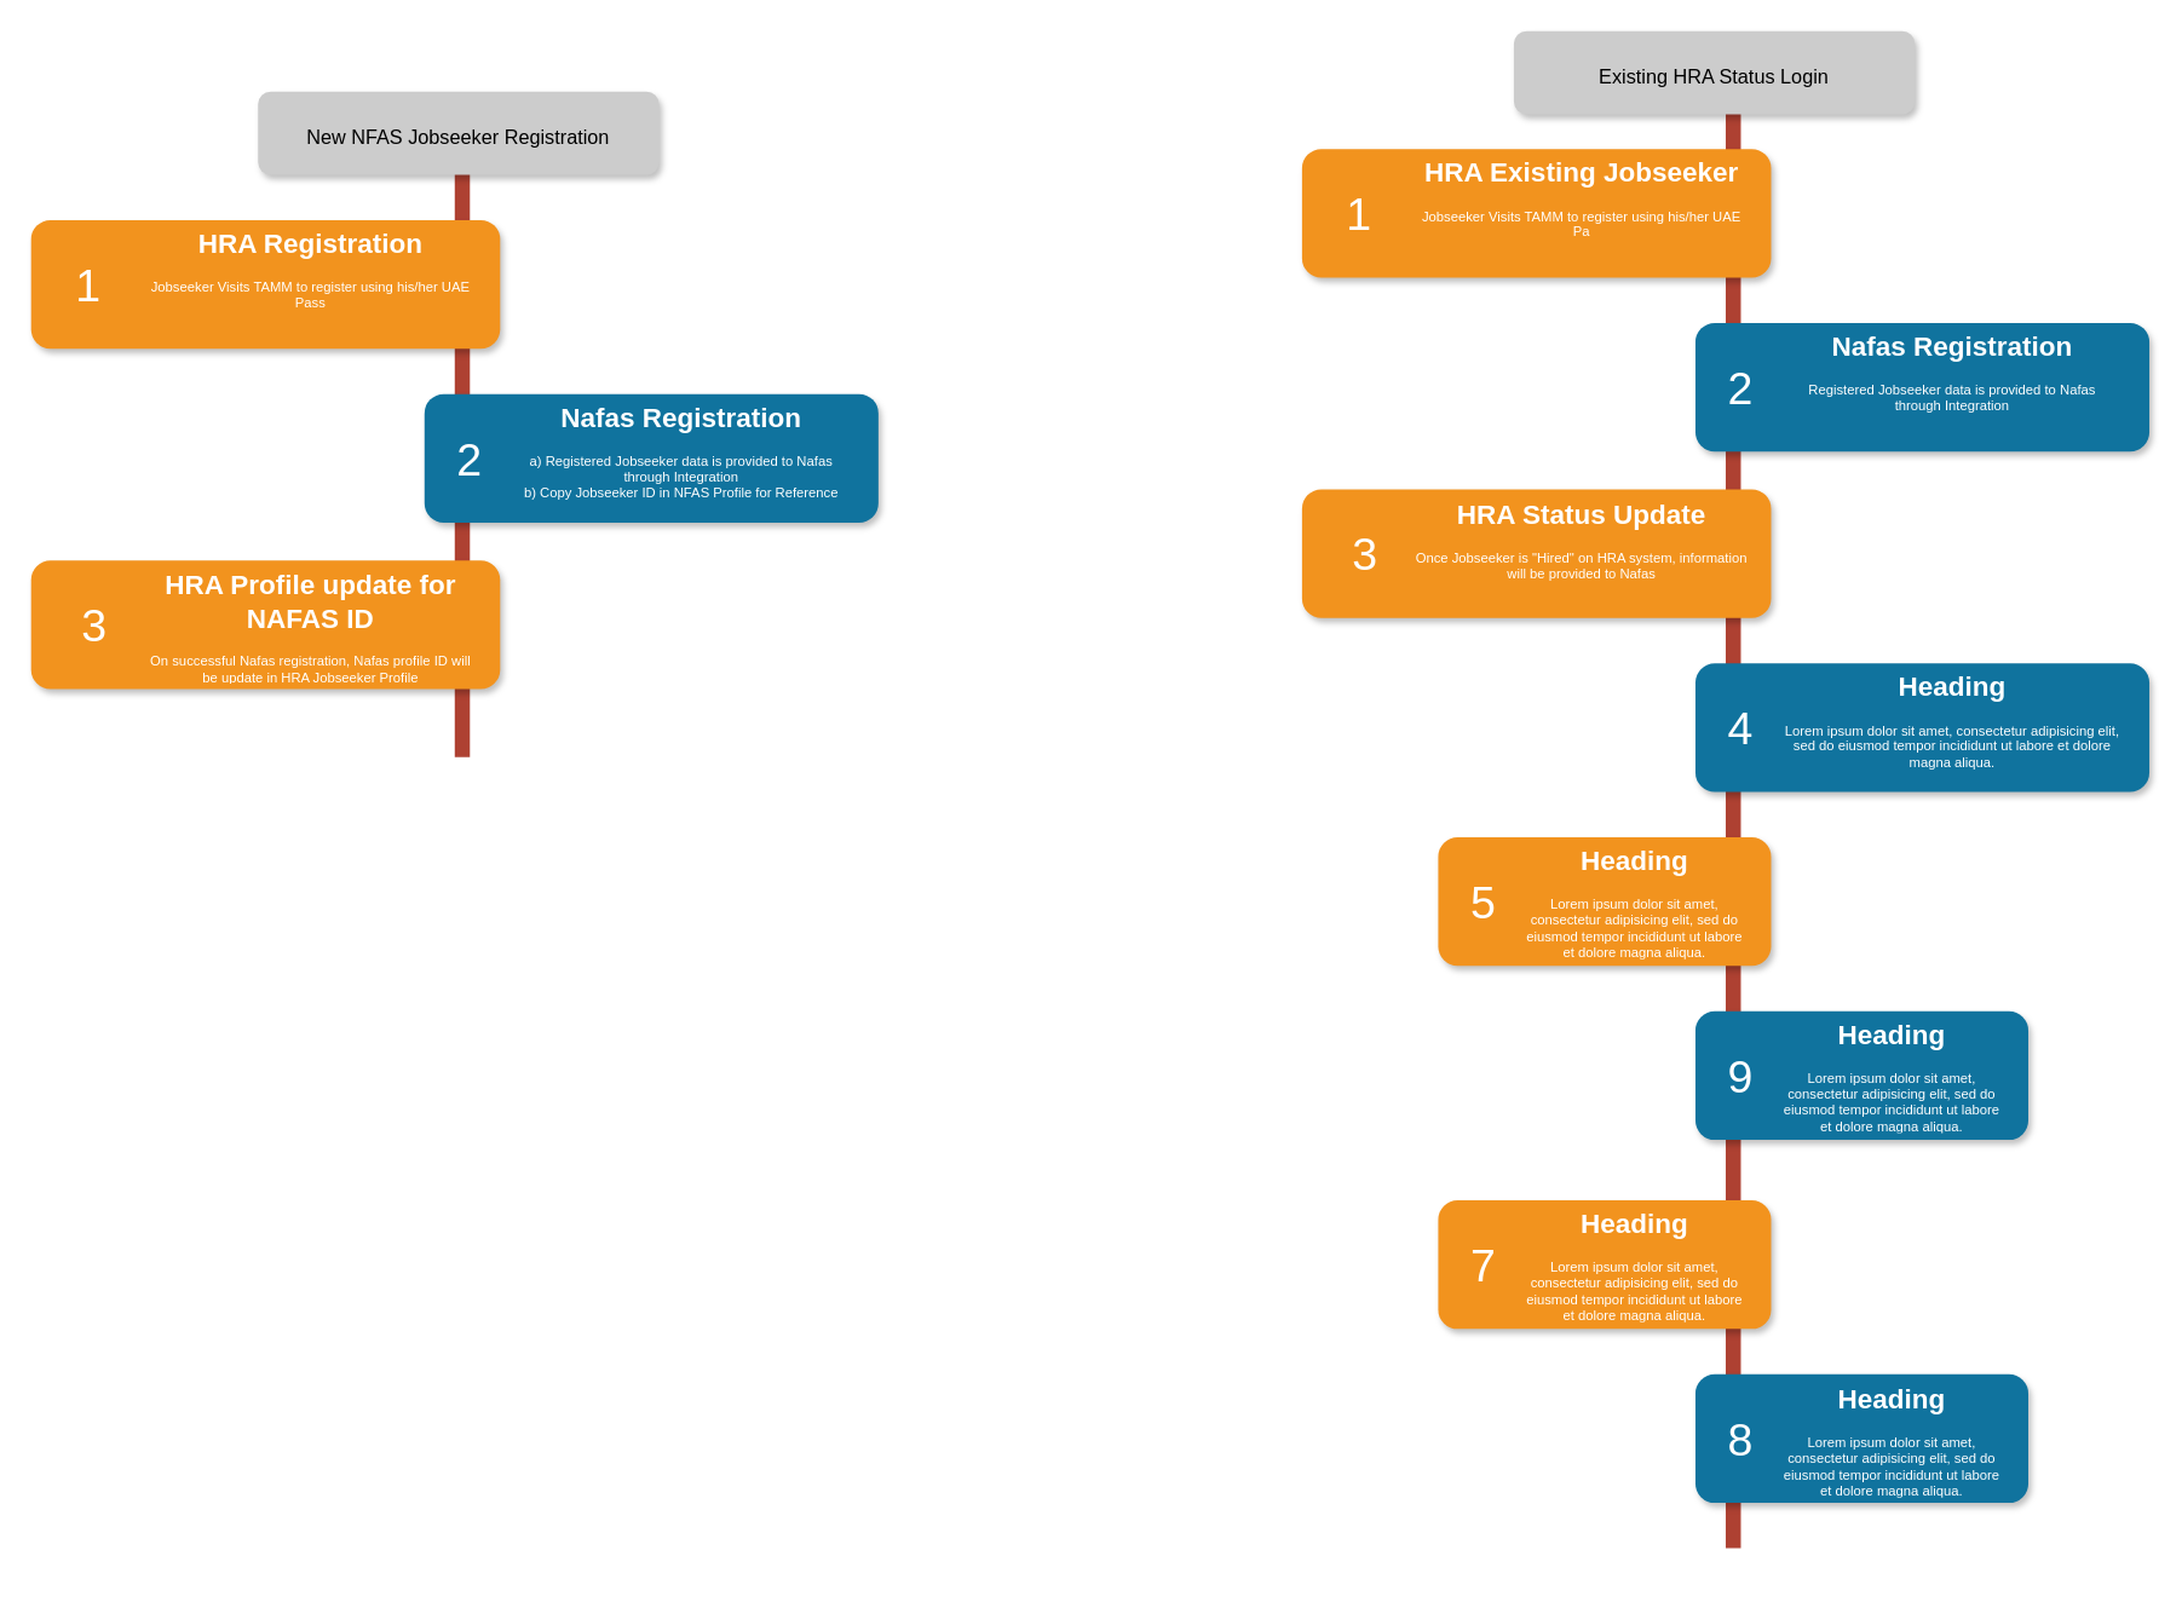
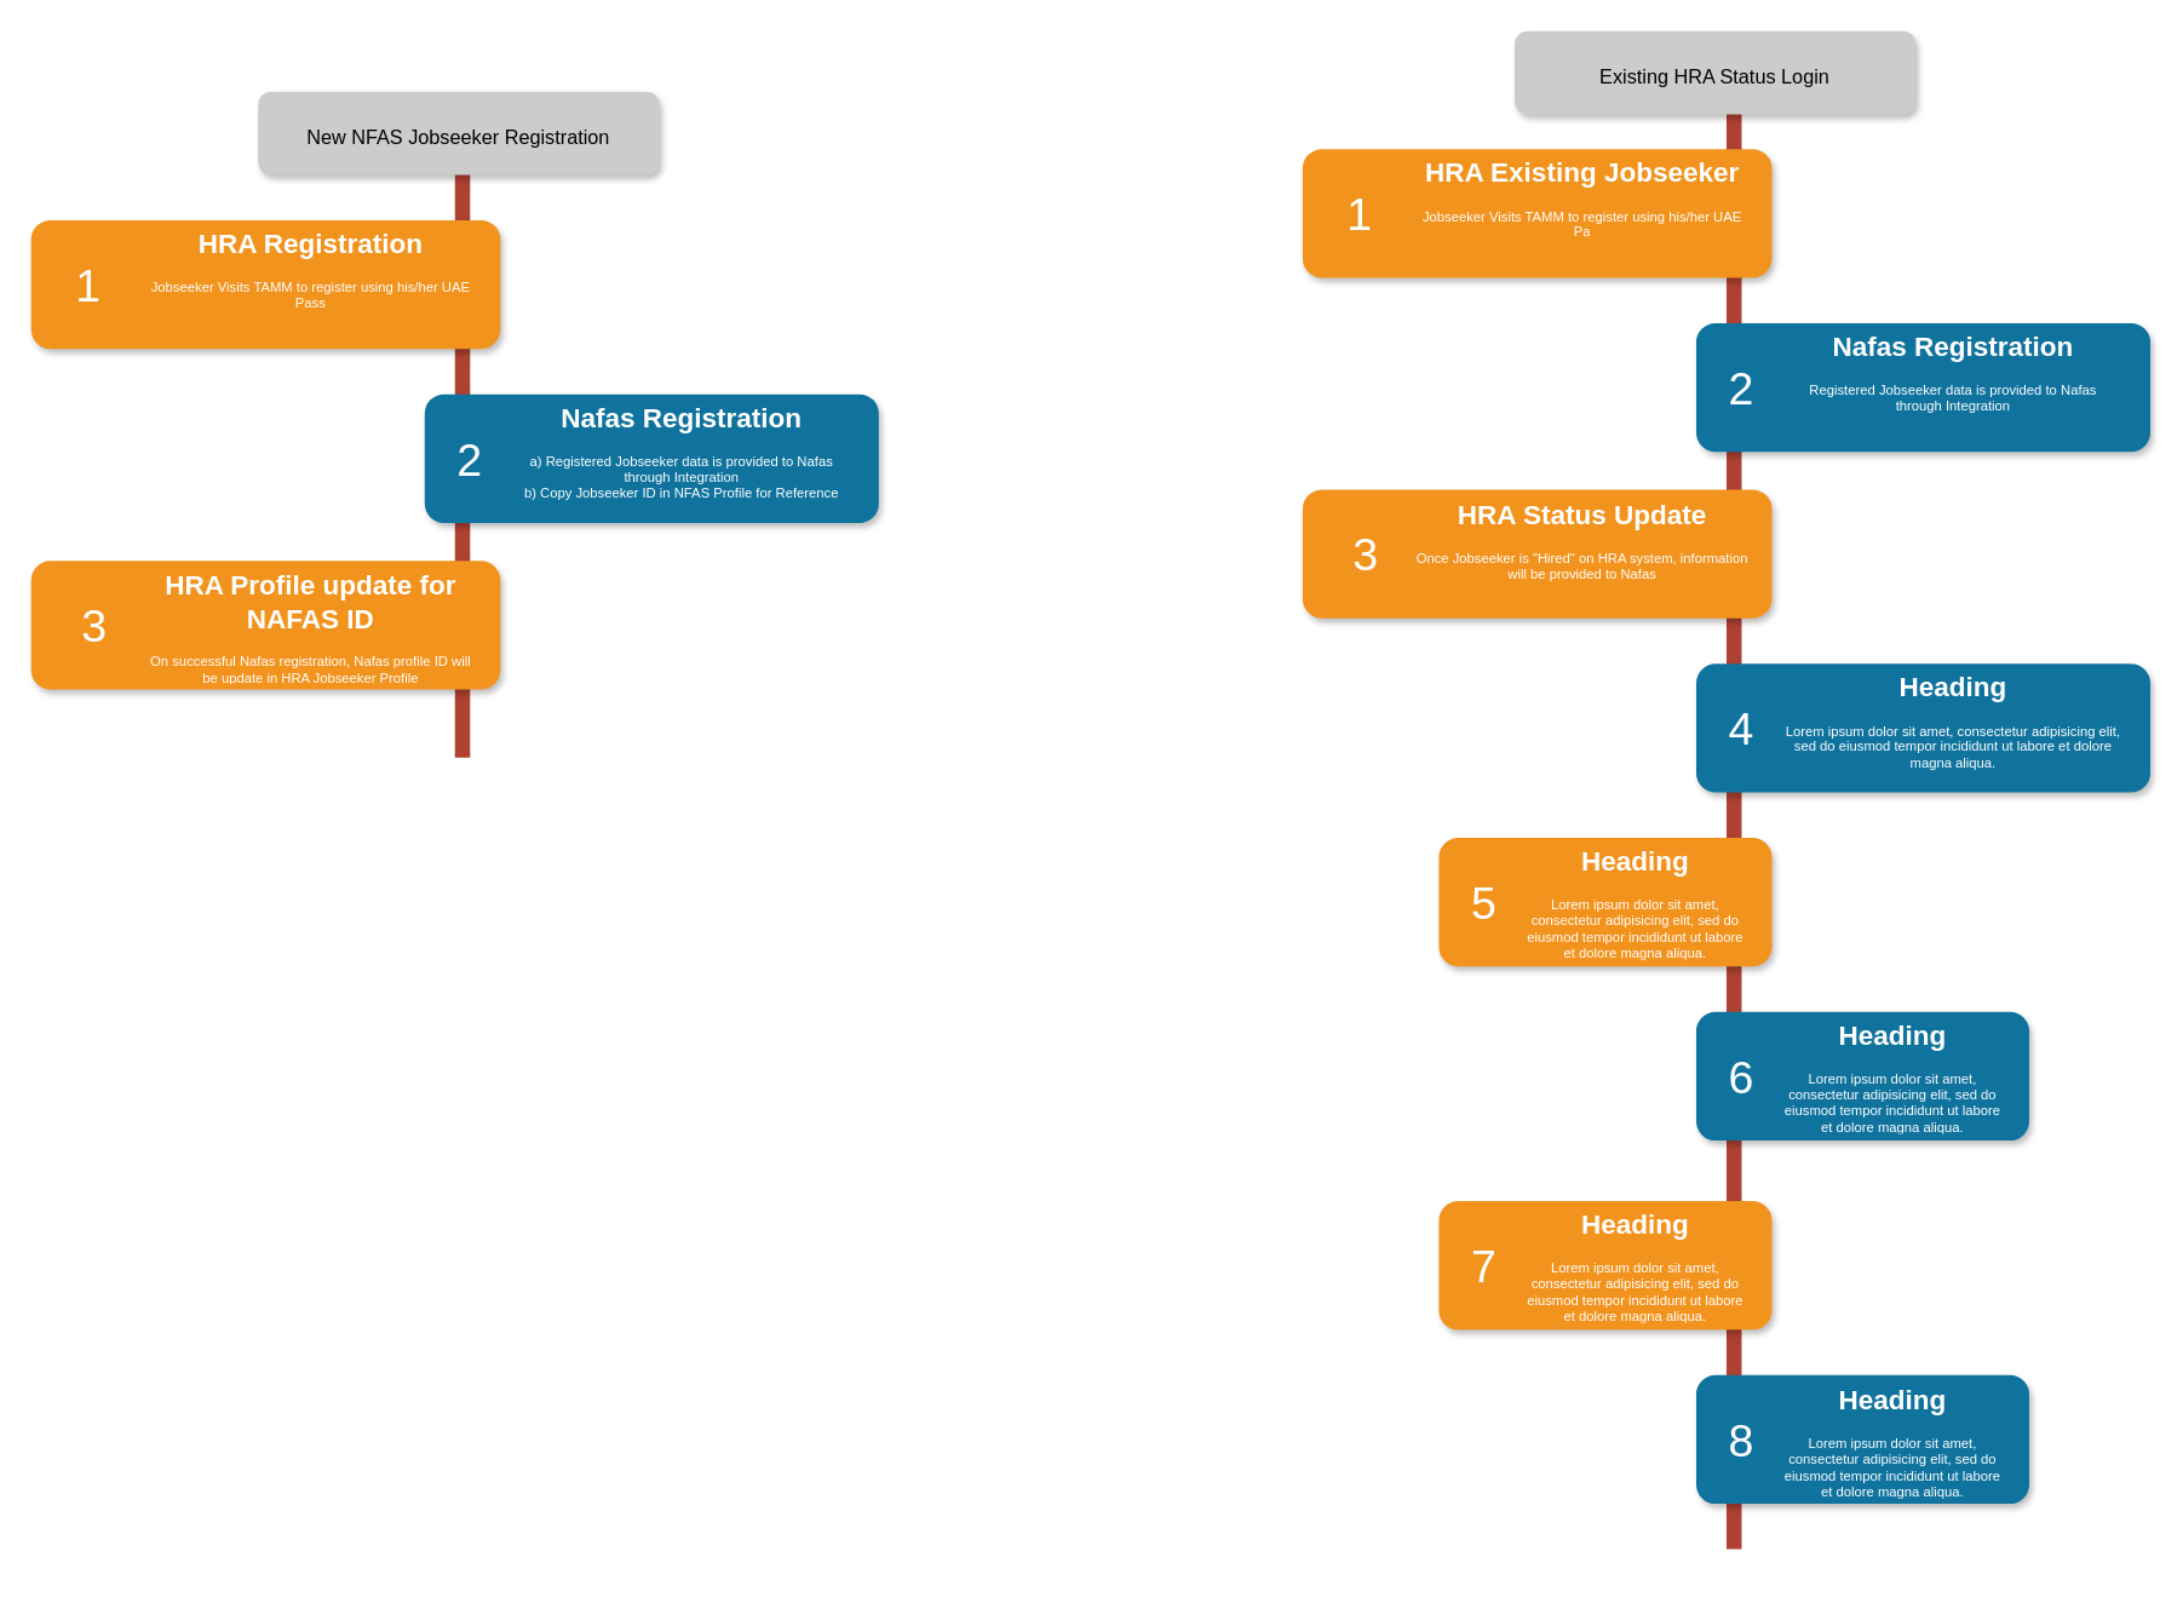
  <mxCell id="0" />
  <mxCell id="1" parent="0" />
  <mxCell id="2" value="" style="line;strokeWidth=10;direction=south;html=1;fillColor=none;fontSize=13;fontColor=#000000;align=center;strokeColor=#AE4132;" parent="1" vertex="1"><mxGeometry x="300" y="80" width="10" height="420" as="geometry" /></mxCell>
  <mxCell id="3" value="" style="rounded=1;whiteSpace=wrap;html=1;strokeColor=none;strokeWidth=1;fillColor=#F2931E;fontSize=13;fontColor=#FFFFFF;align=center;gradientColor=none;gradientDirection=east;verticalAlign=top;shadow=1;" parent="1" vertex="1"><mxGeometry x="20" y="145" width="310" height="85" as="geometry" /></mxCell>
  <mxCell id="4" value="1" style="text;html=1;strokeColor=none;fillColor=none;align=center;verticalAlign=middle;whiteSpace=wrap;fontSize=30;fontColor=#FFFFFF;" parent="1" vertex="1"><mxGeometry x="38" y="178" width="40" height="20" as="geometry" /></mxCell>
  <mxCell id="5" value="" style="rounded=1;whiteSpace=wrap;html=1;strokeColor=none;strokeWidth=1;fillColor=#10739E;fontSize=13;fontColor=#FFFFFF;align=center;gradientColor=none;gradientDirection=east;verticalAlign=top;shadow=1;" parent="1" vertex="1"><mxGeometry x="280" y="260" width="300" height="85" as="geometry" /></mxCell>
  <mxCell id="6" value="2" style="text;html=1;strokeColor=none;fillColor=none;align=center;verticalAlign=middle;whiteSpace=wrap;fontSize=30;fontColor=#FFFFFF;" parent="1" vertex="1"><mxGeometry x="290" y="293" width="40" height="20" as="geometry" /></mxCell>
  <mxCell id="7" value="" style="rounded=1;whiteSpace=wrap;html=1;strokeColor=none;strokeWidth=1;fillColor=#F2931E;fontSize=13;fontColor=#FFFFFF;align=center;gradientColor=none;gradientDirection=east;verticalAlign=top;shadow=1;" parent="1" vertex="1"><mxGeometry x="20" y="370" width="310" height="85" as="geometry" /></mxCell>
  <mxCell id="8" value="3" style="text;html=1;strokeColor=none;fillColor=none;align=center;verticalAlign=middle;whiteSpace=wrap;fontSize=30;fontColor=#FFFFFF;" parent="1" vertex="1"><mxGeometry x="42" y="403" width="40" height="20" as="geometry" /></mxCell>
  <mxCell id="9" value="5" style="text;html=1;strokeColor=none;fillColor=none;align=center;verticalAlign=middle;whiteSpace=wrap;fontSize=30;fontColor=#FFFFFF;" parent="1" vertex="1"><mxGeometry x="120" y="633" width="40" height="20" as="geometry" /></mxCell>
  <mxCell id="10" value="7" style="text;html=1;strokeColor=none;fillColor=none;align=center;verticalAlign=middle;whiteSpace=wrap;fontSize=30;fontColor=#FFFFFF;" parent="1" vertex="1"><mxGeometry x="120" y="873" width="40" height="20" as="geometry" /></mxCell>
  <mxCell id="11" value="&lt;h1&gt;HRA Registration&lt;/h1&gt;&lt;p&gt;Jobseeker Visits TAMM to register using his/her UAE Pass&lt;/p&gt;" style="text;html=1;spacing=5;spacingTop=-20;whiteSpace=wrap;overflow=hidden;strokeColor=none;strokeWidth=4;fillColor=none;gradientColor=#007FFF;fontSize=9;fontColor=#FFFFFF;align=center;" parent="1" vertex="1"><mxGeometry x="90" y="149" width="230" height="77" as="geometry" /></mxCell>
  <mxCell id="12" value="&lt;h1&gt;Nafas Registration&lt;/h1&gt;&lt;div&gt;a) Registered Jobseeker data is provided to Nafas through Integration&lt;/div&gt;&lt;div&gt;b) Copy Jobseeker ID in NFAS Profile for Reference&lt;/div&gt;" style="text;html=1;spacing=5;spacingTop=-20;whiteSpace=wrap;overflow=hidden;strokeColor=none;strokeWidth=4;fillColor=none;gradientColor=#007FFF;fontSize=9;fontColor=#FFFFFF;align=center;" parent="1" vertex="1"><mxGeometry x="340" y="264" width="220" height="77" as="geometry" /></mxCell>
  <mxCell id="13" value="&lt;h1&gt;HRA Profile update for NAFAS ID&lt;/h1&gt;&lt;div&gt;On successful Nafas registration, Nafas profile ID will be update in HRA Jobseeker Profile&lt;/div&gt;" style="text;html=1;spacing=5;spacingTop=-20;whiteSpace=wrap;overflow=hidden;strokeColor=none;strokeWidth=4;fillColor=none;gradientColor=#007FFF;fontSize=9;fontColor=#FFFFFF;align=center;" parent="1" vertex="1"><mxGeometry x="90" y="375" width="230" height="77" as="geometry" /></mxCell>
  <mxCell id="14" value="&lt;h1&gt;Heading&lt;/h1&gt;&lt;p&gt;Lorem ipsum dolor sit amet, consectetur adipisicing elit, sed do eiusmod tempor incididunt ut labore et dolore magna aliqua.&lt;/p&gt;" style="text;html=1;spacing=5;spacingTop=-20;whiteSpace=wrap;overflow=hidden;strokeColor=none;strokeWidth=4;fillColor=none;gradientColor=#007FFF;fontSize=9;fontColor=#FFFFFF;align=center;" parent="1" vertex="1"><mxGeometry x="330" y="489" width="240" height="77" as="geometry" /></mxCell>
  <mxCell id="15" value="&lt;h1&gt;Heading&lt;/h1&gt;&lt;p&gt;Lorem ipsum dolor sit amet, consectetur adipisicing elit, sed do eiusmod tempor incididunt ut labore et dolore magna aliqua.&lt;/p&gt;" style="text;html=1;spacing=5;spacingTop=-20;whiteSpace=wrap;overflow=hidden;strokeColor=none;strokeWidth=4;fillColor=none;gradientColor=#007FFF;fontSize=9;fontColor=#FFFFFF;align=center;" parent="1" vertex="1"><mxGeometry x="330" y="719" width="160" height="77" as="geometry" /></mxCell>
  <mxCell id="16" value="&lt;h1&gt;Heading&lt;/h1&gt;&lt;p&gt;Lorem ipsum dolor sit amet, consectetur adipisicing elit, sed do eiusmod tempor incididunt ut labore et dolore magna aliqua.&lt;/p&gt;" style="text;html=1;spacing=5;spacingTop=-20;whiteSpace=wrap;overflow=hidden;strokeColor=none;strokeWidth=4;fillColor=none;gradientColor=#007FFF;fontSize=9;fontColor=#FFFFFF;align=center;" parent="1" vertex="1"><mxGeometry x="330" y="960" width="160" height="77" as="geometry" /></mxCell>
  <mxCell id="17" value="" style="line;strokeWidth=10;direction=south;html=1;fillColor=none;fontSize=13;fontColor=#000000;align=center;strokeColor=#AE4132;" vertex="1" parent="1"><mxGeometry x="1140" y="33" width="10" height="990" as="geometry" /></mxCell>
  <mxCell id="18" value="" style="rounded=1;whiteSpace=wrap;html=1;strokeColor=none;strokeWidth=1;fillColor=#F2931E;fontSize=13;fontColor=#FFFFFF;align=center;gradientColor=none;gradientDirection=east;verticalAlign=top;shadow=1;" vertex="1" parent="1"><mxGeometry x="860" y="98" width="310" height="85" as="geometry" /></mxCell>
  <mxCell id="19" value="1" style="text;html=1;strokeColor=none;fillColor=none;align=center;verticalAlign=middle;whiteSpace=wrap;fontSize=30;fontColor=#FFFFFF;" vertex="1" parent="1"><mxGeometry x="878" y="131" width="40" height="20" as="geometry" /></mxCell>
  <mxCell id="20" value="" style="rounded=1;whiteSpace=wrap;html=1;strokeColor=none;strokeWidth=1;fillColor=#10739E;fontSize=13;fontColor=#FFFFFF;align=center;gradientColor=none;gradientDirection=east;verticalAlign=top;shadow=1;" vertex="1" parent="1"><mxGeometry x="1120" y="213" width="300" height="85" as="geometry" /></mxCell>
  <mxCell id="21" value="2" style="text;html=1;strokeColor=none;fillColor=none;align=center;verticalAlign=middle;whiteSpace=wrap;fontSize=30;fontColor=#FFFFFF;" vertex="1" parent="1"><mxGeometry x="1130" y="246" width="40" height="20" as="geometry" /></mxCell>
  <mxCell id="22" value="" style="rounded=1;whiteSpace=wrap;html=1;strokeColor=none;strokeWidth=1;fillColor=#F2931E;fontSize=13;fontColor=#FFFFFF;align=center;gradientColor=none;gradientDirection=east;verticalAlign=top;shadow=1;" vertex="1" parent="1"><mxGeometry x="860" y="323" width="310" height="85" as="geometry" /></mxCell>
  <mxCell id="23" value="3" style="text;html=1;strokeColor=none;fillColor=none;align=center;verticalAlign=middle;whiteSpace=wrap;fontSize=30;fontColor=#FFFFFF;" vertex="1" parent="1"><mxGeometry x="882" y="356" width="40" height="20" as="geometry" /></mxCell>
  <mxCell id="24" value="" style="rounded=1;whiteSpace=wrap;html=1;strokeColor=none;strokeWidth=1;fillColor=#10739E;fontSize=13;fontColor=#FFFFFF;align=center;gradientColor=none;gradientDirection=east;verticalAlign=top;shadow=1;" vertex="1" parent="1"><mxGeometry x="1120" y="438" width="300" height="85" as="geometry" /></mxCell>
  <mxCell id="25" value="4" style="text;html=1;strokeColor=none;fillColor=none;align=center;verticalAlign=middle;whiteSpace=wrap;fontSize=30;fontColor=#FFFFFF;" vertex="1" parent="1"><mxGeometry x="1130" y="471" width="40" height="20" as="geometry" /></mxCell>
  <mxCell id="26" value="" style="rounded=1;whiteSpace=wrap;html=1;strokeColor=none;strokeWidth=1;fillColor=#F2931E;fontSize=13;fontColor=#FFFFFF;align=center;gradientColor=none;gradientDirection=east;verticalAlign=top;shadow=1;" vertex="1" parent="1"><mxGeometry x="950" y="553" width="220" height="85" as="geometry" /></mxCell>
  <mxCell id="27" value="5" style="text;html=1;strokeColor=none;fillColor=none;align=center;verticalAlign=middle;whiteSpace=wrap;fontSize=30;fontColor=#FFFFFF;" vertex="1" parent="1"><mxGeometry x="960" y="586" width="40" height="20" as="geometry" /></mxCell>
  <mxCell id="28" value="" style="rounded=1;whiteSpace=wrap;html=1;strokeColor=none;strokeWidth=1;fillColor=#10739E;fontSize=13;fontColor=#FFFFFF;align=center;gradientColor=none;gradientDirection=east;verticalAlign=top;shadow=1;" vertex="1" parent="1"><mxGeometry x="1120" y="668" width="220" height="85" as="geometry" /></mxCell>
- <mxCell id="29" value="9" style="text;html=1;strokeColor=none;fillColor=none;align=center;verticalAlign=middle;whiteSpace=wrap;fontSize=30;fontColor=#FFFFFF;" vertex="1" parent="1"><mxGeometry x="1130" y="701" width="40" height="20" as="geometry" /></mxCell>
+ <mxCell id="29" value="6" style="text;html=1;strokeColor=none;fillColor=none;align=center;verticalAlign=middle;whiteSpace=wrap;fontSize=30;fontColor=#FFFFFF;" vertex="1" parent="1"><mxGeometry x="1130" y="701" width="40" height="20" as="geometry" /></mxCell>
  <mxCell id="30" value="" style="rounded=1;whiteSpace=wrap;html=1;strokeColor=none;strokeWidth=1;fillColor=#F2931E;fontSize=13;fontColor=#FFFFFF;align=center;gradientColor=none;gradientDirection=east;verticalAlign=top;shadow=1;" vertex="1" parent="1"><mxGeometry x="950" y="793" width="220" height="85" as="geometry" /></mxCell>
  <mxCell id="31" value="7" style="text;html=1;strokeColor=none;fillColor=none;align=center;verticalAlign=middle;whiteSpace=wrap;fontSize=30;fontColor=#FFFFFF;" vertex="1" parent="1"><mxGeometry x="960" y="826" width="40" height="20" as="geometry" /></mxCell>
  <mxCell id="32" value="" style="rounded=1;whiteSpace=wrap;html=1;strokeColor=none;strokeWidth=1;fillColor=#10739E;fontSize=13;fontColor=#FFFFFF;align=center;gradientColor=none;gradientDirection=east;verticalAlign=top;shadow=1;" vertex="1" parent="1"><mxGeometry x="1120" y="908" width="220" height="85" as="geometry" /></mxCell>
  <mxCell id="33" value="8" style="text;html=1;strokeColor=none;fillColor=none;align=center;verticalAlign=middle;whiteSpace=wrap;fontSize=30;fontColor=#FFFFFF;" vertex="1" parent="1"><mxGeometry x="1130" y="941" width="40" height="20" as="geometry" /></mxCell>
  <mxCell id="34" value="&lt;h1&gt;HRA Existing Jobseeker&lt;/h1&gt;&lt;p&gt;Jobseeker Visits TAMM to register using his/her UAE Pa&lt;/p&gt;" style="text;html=1;spacing=5;spacingTop=-20;whiteSpace=wrap;overflow=hidden;strokeColor=none;strokeWidth=4;fillColor=none;gradientColor=#007FFF;fontSize=9;fontColor=#FFFFFF;align=center;" vertex="1" parent="1"><mxGeometry x="930" y="102" width="230" height="77" as="geometry" /></mxCell>
  <mxCell id="35" value="&lt;h1&gt;Nafas Registration&lt;/h1&gt;&lt;div&gt;Registered Jobseeker data is provided to Nafas through Integration&lt;/div&gt;" style="text;html=1;spacing=5;spacingTop=-20;whiteSpace=wrap;overflow=hidden;strokeColor=none;strokeWidth=4;fillColor=none;gradientColor=#007FFF;fontSize=9;fontColor=#FFFFFF;align=center;" vertex="1" parent="1"><mxGeometry x="1180" y="217" width="220" height="77" as="geometry" /></mxCell>
  <mxCell id="36" value="&lt;h1&gt;HRA Status Update&lt;/h1&gt;&lt;div&gt;Once Jobseeker is &quot;Hired&quot; on HRA system, information will be provided to Nafas&lt;/div&gt;" style="text;html=1;spacing=5;spacingTop=-20;whiteSpace=wrap;overflow=hidden;strokeColor=none;strokeWidth=4;fillColor=none;gradientColor=#007FFF;fontSize=9;fontColor=#FFFFFF;align=center;" vertex="1" parent="1"><mxGeometry x="930" y="328" width="230" height="77" as="geometry" /></mxCell>
  <mxCell id="37" value="&lt;h1&gt;Heading&lt;/h1&gt;&lt;p&gt;Lorem ipsum dolor sit amet, consectetur adipisicing elit, sed do eiusmod tempor incididunt ut labore et dolore magna aliqua.&lt;/p&gt;" style="text;html=1;spacing=5;spacingTop=-20;whiteSpace=wrap;overflow=hidden;strokeColor=none;strokeWidth=4;fillColor=none;gradientColor=#007FFF;fontSize=9;fontColor=#FFFFFF;align=center;" vertex="1" parent="1"><mxGeometry x="1170" y="442" width="240" height="77" as="geometry" /></mxCell>
  <mxCell id="38" value="&lt;h1&gt;Heading&lt;/h1&gt;&lt;p&gt;Lorem ipsum dolor sit amet, consectetur adipisicing elit, sed do eiusmod tempor incididunt ut labore et dolore magna aliqua.&lt;/p&gt;" style="text;html=1;spacing=5;spacingTop=-20;whiteSpace=wrap;overflow=hidden;strokeColor=none;strokeWidth=4;fillColor=none;gradientColor=#007FFF;fontSize=9;fontColor=#FFFFFF;align=center;" vertex="1" parent="1"><mxGeometry x="1000" y="557" width="160" height="77" as="geometry" /></mxCell>
  <mxCell id="39" value="&lt;h1&gt;Heading&lt;/h1&gt;&lt;p&gt;Lorem ipsum dolor sit amet, consectetur adipisicing elit, sed do eiusmod tempor incididunt ut labore et dolore magna aliqua.&lt;/p&gt;" style="text;html=1;spacing=5;spacingTop=-20;whiteSpace=wrap;overflow=hidden;strokeColor=none;strokeWidth=4;fillColor=none;gradientColor=#007FFF;fontSize=9;fontColor=#FFFFFF;align=center;" vertex="1" parent="1"><mxGeometry x="1170" y="672" width="160" height="77" as="geometry" /></mxCell>
  <mxCell id="40" value="&lt;h1&gt;Heading&lt;/h1&gt;&lt;p&gt;Lorem ipsum dolor sit amet, consectetur adipisicing elit, sed do eiusmod tempor incididunt ut labore et dolore magna aliqua.&lt;/p&gt;" style="text;html=1;spacing=5;spacingTop=-20;whiteSpace=wrap;overflow=hidden;strokeColor=none;strokeWidth=4;fillColor=none;gradientColor=#007FFF;fontSize=9;fontColor=#FFFFFF;align=center;" vertex="1" parent="1"><mxGeometry x="1000" y="797" width="160" height="77" as="geometry" /></mxCell>
  <mxCell id="41" value="&lt;h1&gt;Heading&lt;/h1&gt;&lt;p&gt;Lorem ipsum dolor sit amet, consectetur adipisicing elit, sed do eiusmod tempor incididunt ut labore et dolore magna aliqua.&lt;/p&gt;" style="text;html=1;spacing=5;spacingTop=-20;whiteSpace=wrap;overflow=hidden;strokeColor=none;strokeWidth=4;fillColor=none;gradientColor=#007FFF;fontSize=9;fontColor=#FFFFFF;align=center;" vertex="1" parent="1"><mxGeometry x="1170" y="913" width="160" height="77" as="geometry" /></mxCell>
  <mxCell id="42" value="&lt;br&gt;New NFAS Jobseeker Registration" style="rounded=1;whiteSpace=wrap;html=1;strokeColor=none;strokeWidth=1;fillColor=#CCCCCC;fontSize=13;fontColor=#000;align=center;gradientColor=none;gradientDirection=east;verticalAlign=top;shadow=1;" vertex="1" parent="1"><mxGeometry x="170" y="60" width="265" height="55" as="geometry" /></mxCell>
  <mxCell id="43" value="&lt;br&gt;Existing HRA Status Login" style="rounded=1;whiteSpace=wrap;html=1;strokeColor=none;strokeWidth=1;fillColor=#CCCCCC;fontSize=13;fontColor=#000;align=center;gradientColor=none;gradientDirection=east;verticalAlign=top;shadow=1;" vertex="1" parent="1"><mxGeometry x="1000" y="20" width="265" height="55" as="geometry" /></mxCell>
